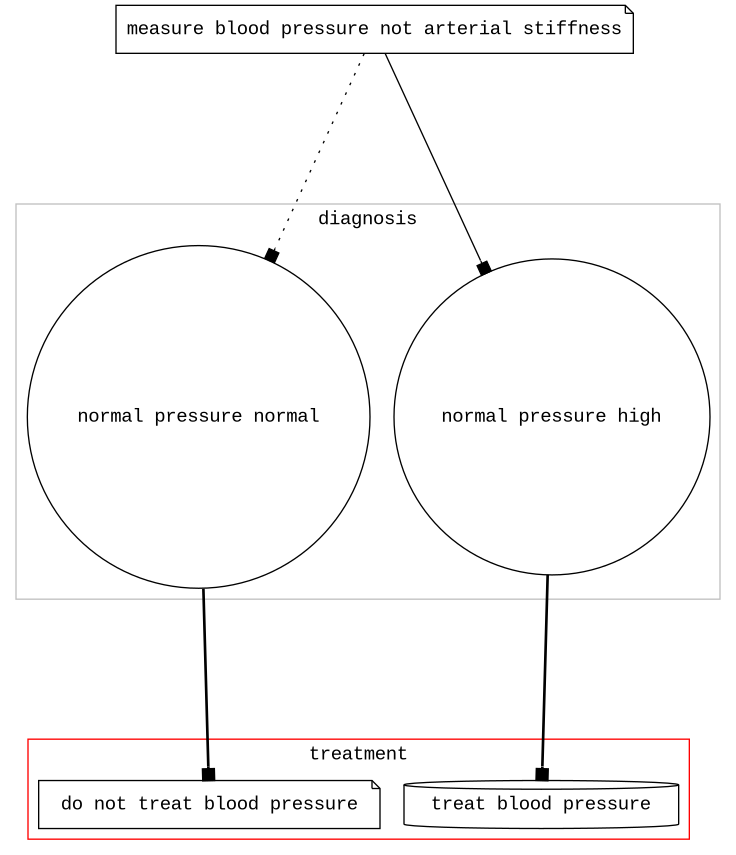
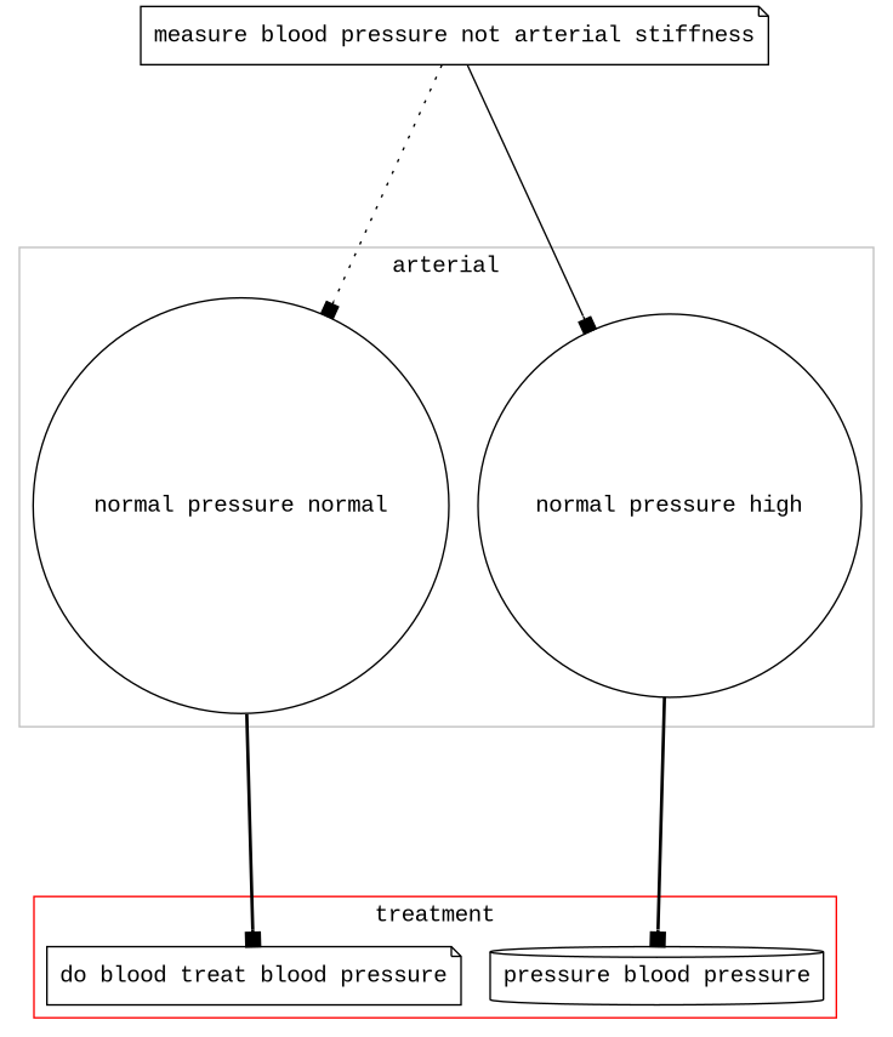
  digraph {
    fontname="Liberation Mono"
    ranksep=2
    splines=line
    node [fontname="Liberation Mono" shape=circle]
    edge [arrowhead=box fontname="Liberation Mono" style=bold]
    n1 [label="normal pressure high"]
    n2 [label="normal pressure normal"]
    n3 [label="measure blood pressure not arterial stiffness" shape=note]
-   n4 [label="treat blood pressure" shape=cylinder]
-   n5 [label="do not treat blood pressure" shape=note]
+   n4 [label="pressure blood pressure" shape=cylinder]
+   n5 [label="do blood treat blood pressure" shape=note]
    subgraph cluster_1 {
      color=grey
-     label=diagnosis
+     label=arterial
      n1
      n2
    }
    subgraph sub_2 {
      n3
    }
    subgraph cluster_3 {
      color=red
      label=treatment
      n4
      n5
    }
    n1 -> n4
    n2 -> n5
    n3 -> n1 [style=solid]
    n3 -> n2 [style=dotted]
  }
